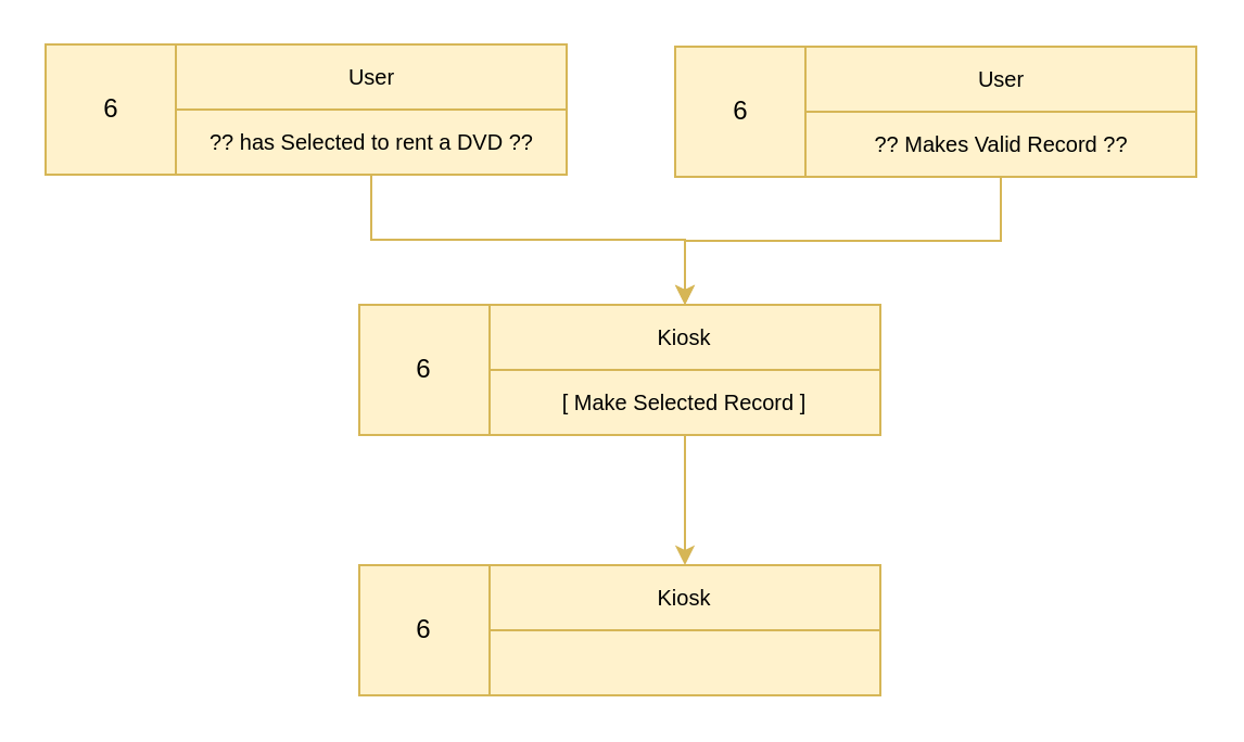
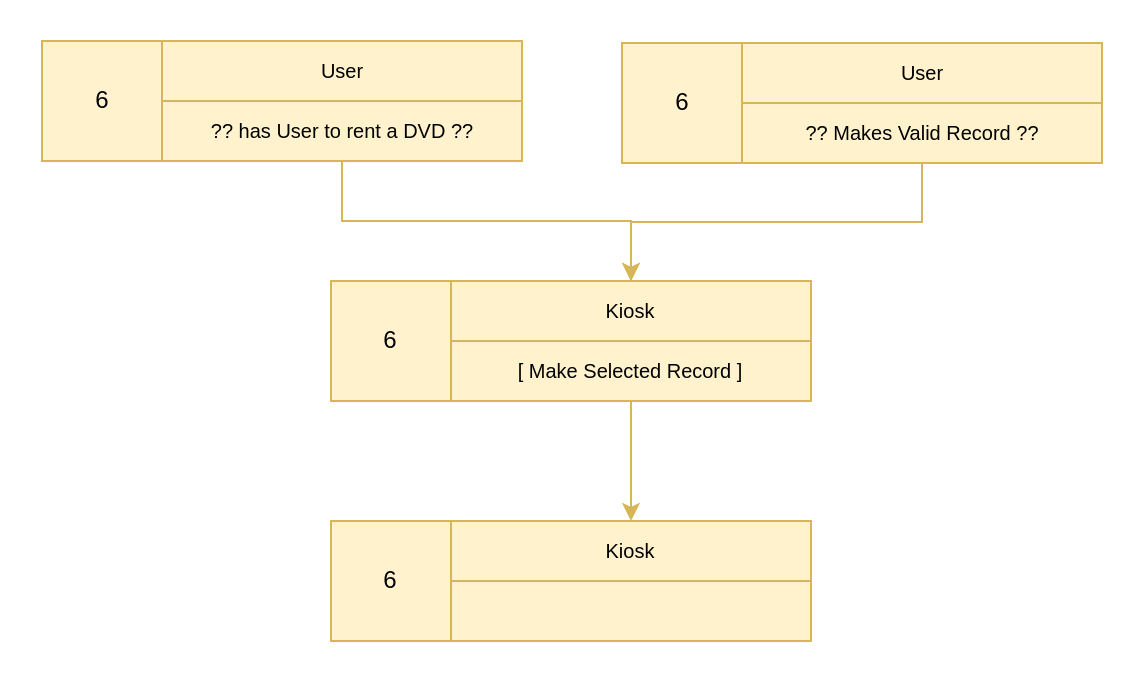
  <mxCell id="0" />
  <mxCell id="1" parent="0" />
  <mxCell id="2" value="" style="rounded=0;whiteSpace=wrap;html=1;fillColor=#fff2cc;strokeColor=#d6b656;" vertex="1" parent="1"><mxGeometry x="165" y="140" width="240" height="60" as="geometry" /></mxCell>
  <mxCell id="3" value="6" style="rounded=0;whiteSpace=wrap;html=1;fillColor=#fff2cc;strokeColor=#d6b656;" vertex="1" parent="1"><mxGeometry x="165" y="140" width="60" height="60" as="geometry" /></mxCell>
  <mxCell id="4" value="Kiosk" style="rounded=0;whiteSpace=wrap;html=1;fontSize=10;fillColor=#fff2cc;strokeColor=#d6b656;" vertex="1" parent="1"><mxGeometry x="225" y="140" width="180" height="30" as="geometry" /></mxCell>
  <mxCell id="5" style="edgeStyle=orthogonalEdgeStyle;rounded=0;orthogonalLoop=1;jettySize=auto;html=1;exitX=0.5;exitY=1;exitDx=0;exitDy=0;fontSize=10;fillColor=#fff2cc;strokeColor=#d6b656;" edge="1" parent="1" source="6" target="19"><mxGeometry relative="1" as="geometry" /></mxCell>
  <mxCell id="6" value="[ Make Selected Record ]" style="rounded=0;whiteSpace=wrap;html=1;fontSize=10;fillColor=#fff2cc;strokeColor=#d6b656;" vertex="1" parent="1"><mxGeometry x="225" y="170" width="180" height="30" as="geometry" /></mxCell>
  <mxCell id="7" value="" style="rounded=0;whiteSpace=wrap;html=1;fillColor=#fff2cc;strokeColor=#d6b656;" vertex="1" parent="1"><mxGeometry x="20.5" y="20" width="240" height="60" as="geometry" /></mxCell>
  <mxCell id="8" value="6" style="rounded=0;whiteSpace=wrap;html=1;fillColor=#fff2cc;strokeColor=#d6b656;" vertex="1" parent="1"><mxGeometry x="20.5" y="20" width="60" height="60" as="geometry" /></mxCell>
  <mxCell id="9" value="User" style="rounded=0;whiteSpace=wrap;html=1;fontSize=10;fillColor=#fff2cc;strokeColor=#d6b656;" vertex="1" parent="1"><mxGeometry x="80.5" y="20" width="180" height="30" as="geometry" /></mxCell>
  <mxCell id="10" style="edgeStyle=orthogonalEdgeStyle;rounded=0;orthogonalLoop=1;jettySize=auto;html=1;entryX=0.5;entryY=0;entryDx=0;entryDy=0;fontSize=10;fillColor=#fff2cc;strokeColor=#d6b656;" edge="1" parent="1" source="11" target="4"><mxGeometry relative="1" as="geometry" /></mxCell>
- <mxCell id="11" value="?? has Selected to rent a DVD ??" style="rounded=0;whiteSpace=wrap;html=1;fontSize=10;fillColor=#fff2cc;strokeColor=#d6b656;" vertex="1" parent="1"><mxGeometry x="80.5" y="50" width="180" height="30" as="geometry" /></mxCell>
+ <mxCell id="11" value="?? has User to rent a DVD ??" style="rounded=0;whiteSpace=wrap;html=1;fontSize=10;fillColor=#fff2cc;strokeColor=#d6b656;" vertex="1" parent="1"><mxGeometry x="80.5" y="50" width="180" height="30" as="geometry" /></mxCell>
  <mxCell id="12" value="" style="rounded=0;whiteSpace=wrap;html=1;fillColor=#fff2cc;strokeColor=#d6b656;" vertex="1" parent="1"><mxGeometry x="310.5" y="21" width="240" height="60" as="geometry" /></mxCell>
  <mxCell id="13" value="6" style="rounded=0;whiteSpace=wrap;html=1;fillColor=#fff2cc;strokeColor=#d6b656;" vertex="1" parent="1"><mxGeometry x="310.5" y="21" width="60" height="60" as="geometry" /></mxCell>
  <mxCell id="14" value="User" style="rounded=0;whiteSpace=wrap;html=1;fontSize=10;fillColor=#fff2cc;strokeColor=#d6b656;" vertex="1" parent="1"><mxGeometry x="370.5" y="21" width="180" height="30" as="geometry" /></mxCell>
  <mxCell id="15" style="edgeStyle=orthogonalEdgeStyle;rounded=0;orthogonalLoop=1;jettySize=auto;html=1;exitX=0.5;exitY=1;exitDx=0;exitDy=0;entryX=0.5;entryY=0;entryDx=0;entryDy=0;fontSize=10;fillColor=#fff2cc;strokeColor=#d6b656;" edge="1" parent="1" source="16" target="4"><mxGeometry relative="1" as="geometry" /></mxCell>
  <mxCell id="16" value="?? Makes Valid Record ??" style="rounded=0;whiteSpace=wrap;html=1;fontSize=10;fillColor=#fff2cc;strokeColor=#d6b656;" vertex="1" parent="1"><mxGeometry x="370.5" y="51" width="180" height="30" as="geometry" /></mxCell>
  <mxCell id="17" value="" style="rounded=0;whiteSpace=wrap;html=1;fillColor=#fff2cc;strokeColor=#d6b656;" vertex="1" parent="1"><mxGeometry x="165" y="260" width="240" height="60" as="geometry" /></mxCell>
  <mxCell id="18" value="6" style="rounded=0;whiteSpace=wrap;html=1;fillColor=#fff2cc;strokeColor=#d6b656;" vertex="1" parent="1"><mxGeometry x="165" y="260" width="60" height="60" as="geometry" /></mxCell>
  <mxCell id="19" value="Kiosk" style="rounded=0;whiteSpace=wrap;html=1;fontSize=10;fillColor=#fff2cc;strokeColor=#d6b656;" vertex="1" parent="1"><mxGeometry x="225" y="260" width="180" height="30" as="geometry" /></mxCell>
